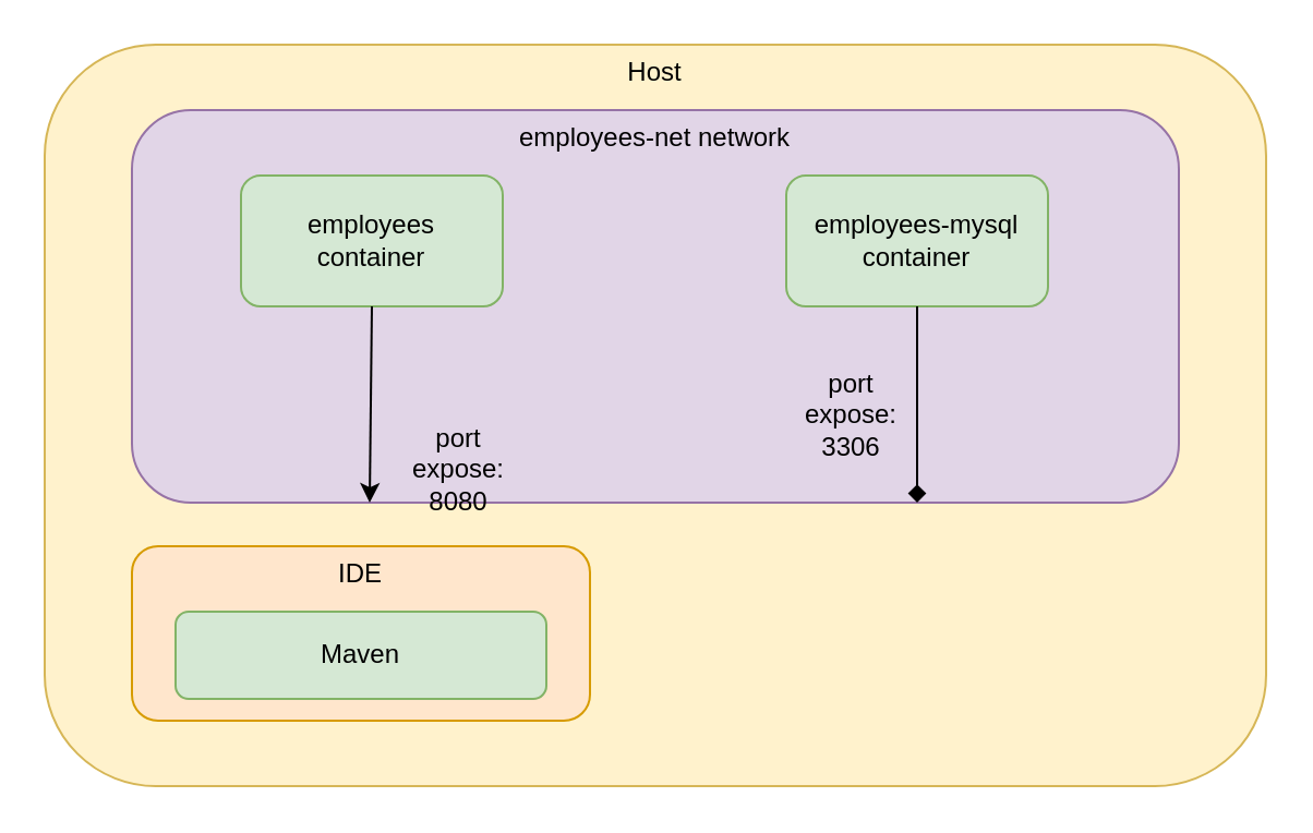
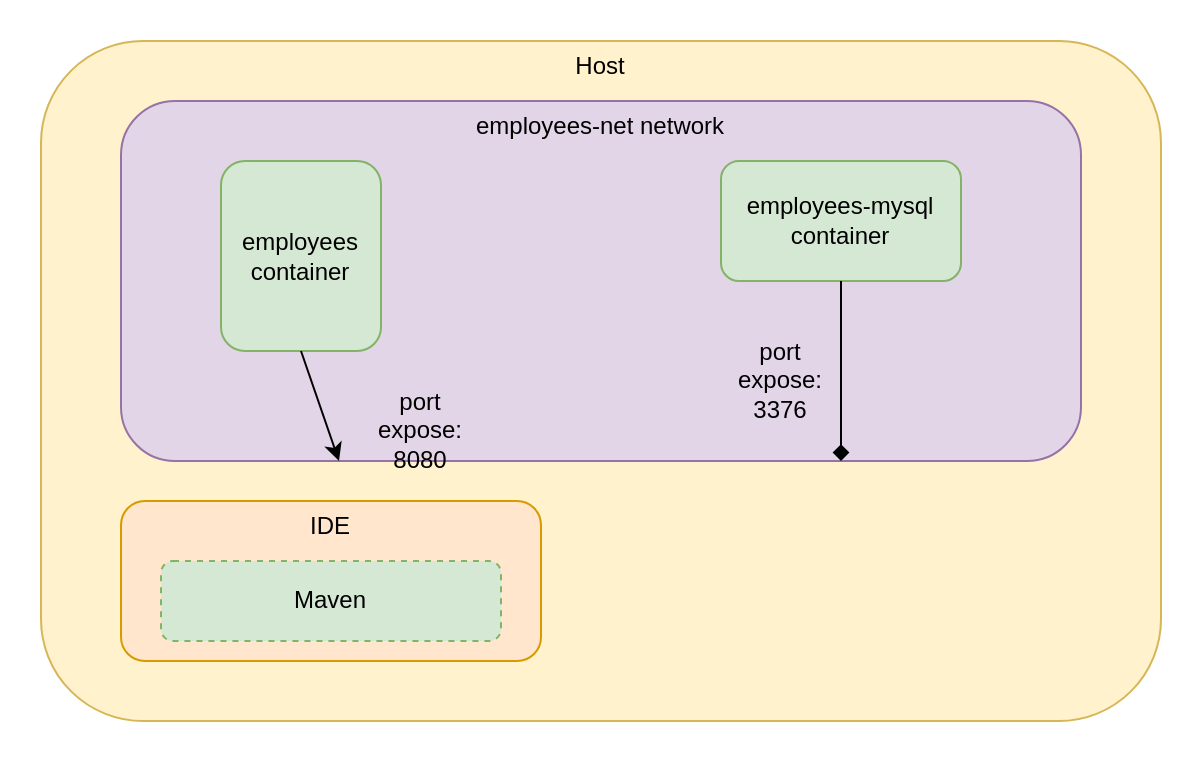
  <mxCell id="0" />
  <mxCell id="1" parent="0" />
  <mxCell id="2" value="&lt;div&gt;Host&lt;/div&gt;" style="rounded=1;whiteSpace=wrap;html=1;labelPosition=center;verticalLabelPosition=top;align=center;verticalAlign=bottom;spacing=-20;fillColor=#fff2cc;strokeColor=#d6b656;" parent="1" vertex="1"><mxGeometry x="20" y="20" width="560" height="340" as="geometry" /></mxCell>
  <mxCell id="3" value="employees-net network" style="rounded=1;whiteSpace=wrap;html=1;labelPosition=center;verticalLabelPosition=top;align=center;verticalAlign=bottom;spacing=-20;fillColor=#e1d5e7;strokeColor=#9673a6;" parent="1" vertex="1"><mxGeometry x="60" y="50" width="480" height="180" as="geometry" /></mxCell>
- <mxCell id="4" value="employees &lt;br&gt;container" style="rounded=1;whiteSpace=wrap;html=1;fillColor=#d5e8d4;strokeColor=#82b366;" parent="1" vertex="1"><mxGeometry x="110" y="80" width="120" height="60" as="geometry" /></mxCell>
+ <mxCell id="4" value="employees &lt;br&gt;container" style="rounded=1;whiteSpace=wrap;html=1;fillColor=#d5e8d4;strokeColor=#82b366;" parent="1" vertex="1"><mxGeometry x="110" y="80" width="80" height="95" as="geometry" /></mxCell>
  <mxCell id="5" value="employees-mysql&lt;br&gt;container" style="rounded=1;whiteSpace=wrap;html=1;fillColor=#d5e8d4;strokeColor=#82b366;" parent="1" vertex="1"><mxGeometry x="360" y="80" width="120" height="60" as="geometry" /></mxCell>
  <mxCell id="6" value="IDE" style="rounded=1;whiteSpace=wrap;html=1;labelPosition=center;verticalLabelPosition=top;align=center;verticalAlign=bottom;spacing=-20;fillColor=#ffe6cc;strokeColor=#d79b00;" parent="1" vertex="1"><mxGeometry x="60" y="250" width="210" height="80" as="geometry" /></mxCell>
  <mxCell id="7" value="" style="endArrow=diamond;html=1;entryX=0.75;entryY=1;entryDx=0;entryDy=0;exitX=0.5;exitY=1;exitDx=0;exitDy=0;" parent="1" source="5" target="3" edge="1"><mxGeometry width="50" height="50" relative="1" as="geometry"><mxPoint x="20" y="410" as="sourcePoint" /><mxPoint x="70" y="360" as="targetPoint" /></mxGeometry></mxCell>
  <mxCell id="8" value="" style="endArrow=classic;html=1;exitX=0.5;exitY=1;exitDx=0;exitDy=0;" parent="1" source="4" edge="1"><mxGeometry width="50" height="50" relative="1" as="geometry"><mxPoint x="430" y="150" as="sourcePoint" /><mxPoint x="169" y="230" as="targetPoint" /></mxGeometry></mxCell>
  <mxCell id="9" value="port expose: 8080" style="text;html=1;strokeColor=none;fillColor=none;align=center;verticalAlign=middle;whiteSpace=wrap;rounded=0;" parent="1" vertex="1"><mxGeometry x="190" y="205" width="40" height="20" as="geometry" /></mxCell>
- <mxCell id="10" value="port expose: 3306" style="text;html=1;strokeColor=none;fillColor=none;align=center;verticalAlign=middle;whiteSpace=wrap;rounded=0;" parent="1" vertex="1"><mxGeometry x="370" y="180" width="40" height="20" as="geometry" /></mxCell>
- <mxCell id="11" value="Maven" style="rounded=1;whiteSpace=wrap;html=1;fillColor=#d5e8d4;strokeColor=#82b366;" parent="1" vertex="1"><mxGeometry x="80" y="280" width="170" height="40" as="geometry" /></mxCell>
+ <mxCell id="10" value="port expose: 3376" style="text;html=1;strokeColor=none;fillColor=none;align=center;verticalAlign=middle;whiteSpace=wrap;rounded=0;" parent="1" vertex="1"><mxGeometry x="370" y="180" width="40" height="20" as="geometry" /></mxCell>
+ <mxCell id="11" value="Maven" style="rounded=1;whiteSpace=wrap;html=1;fillColor=#d5e8d4;strokeColor=#82b366;dashed=1;" parent="1" vertex="1"><mxGeometry x="80" y="280" width="170" height="40" as="geometry" /></mxCell>
